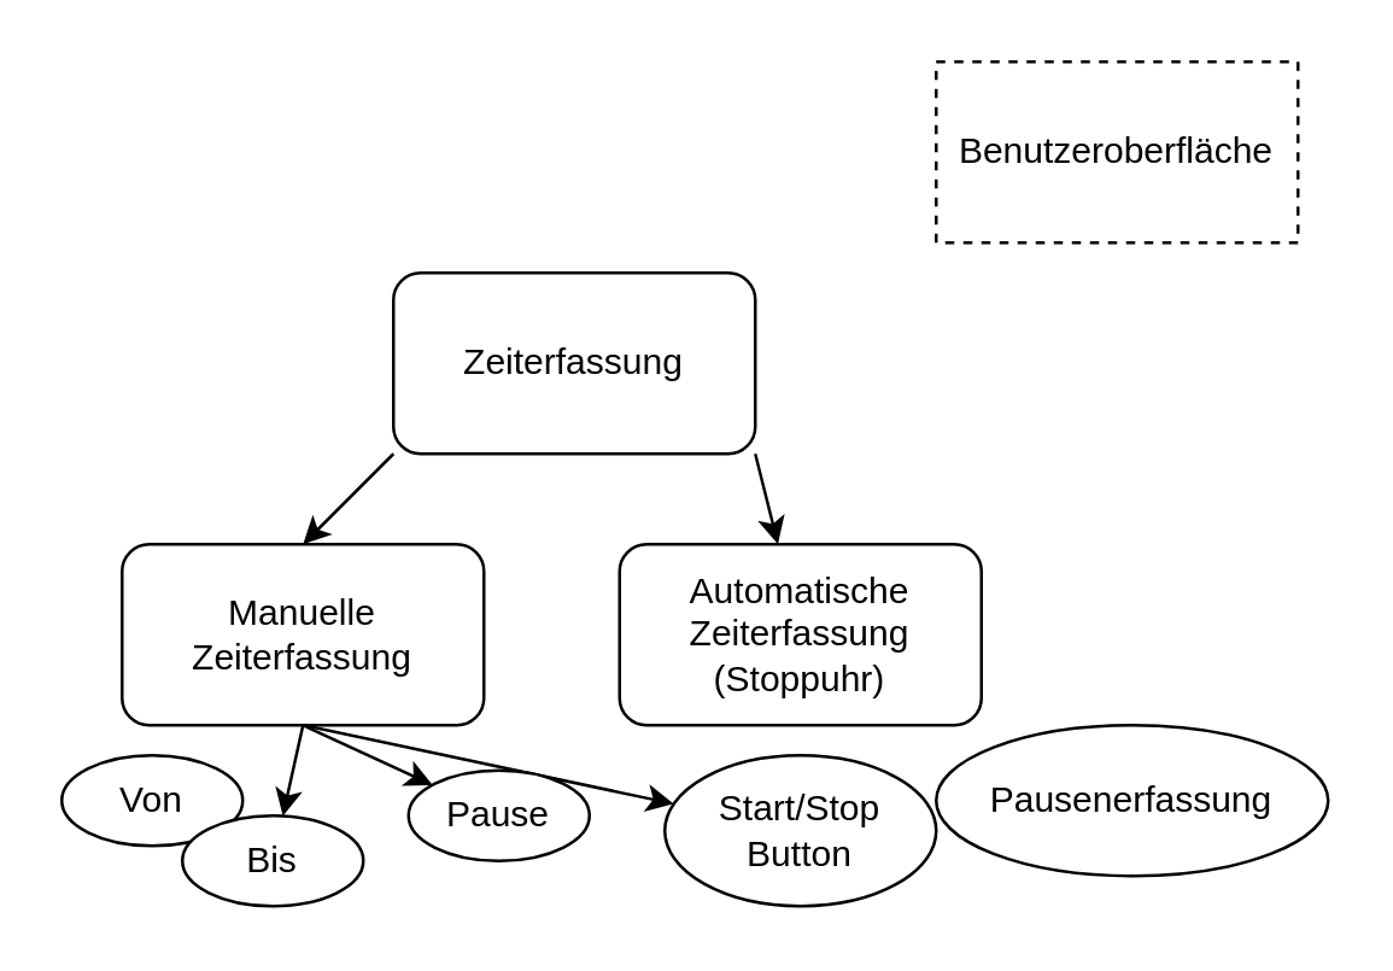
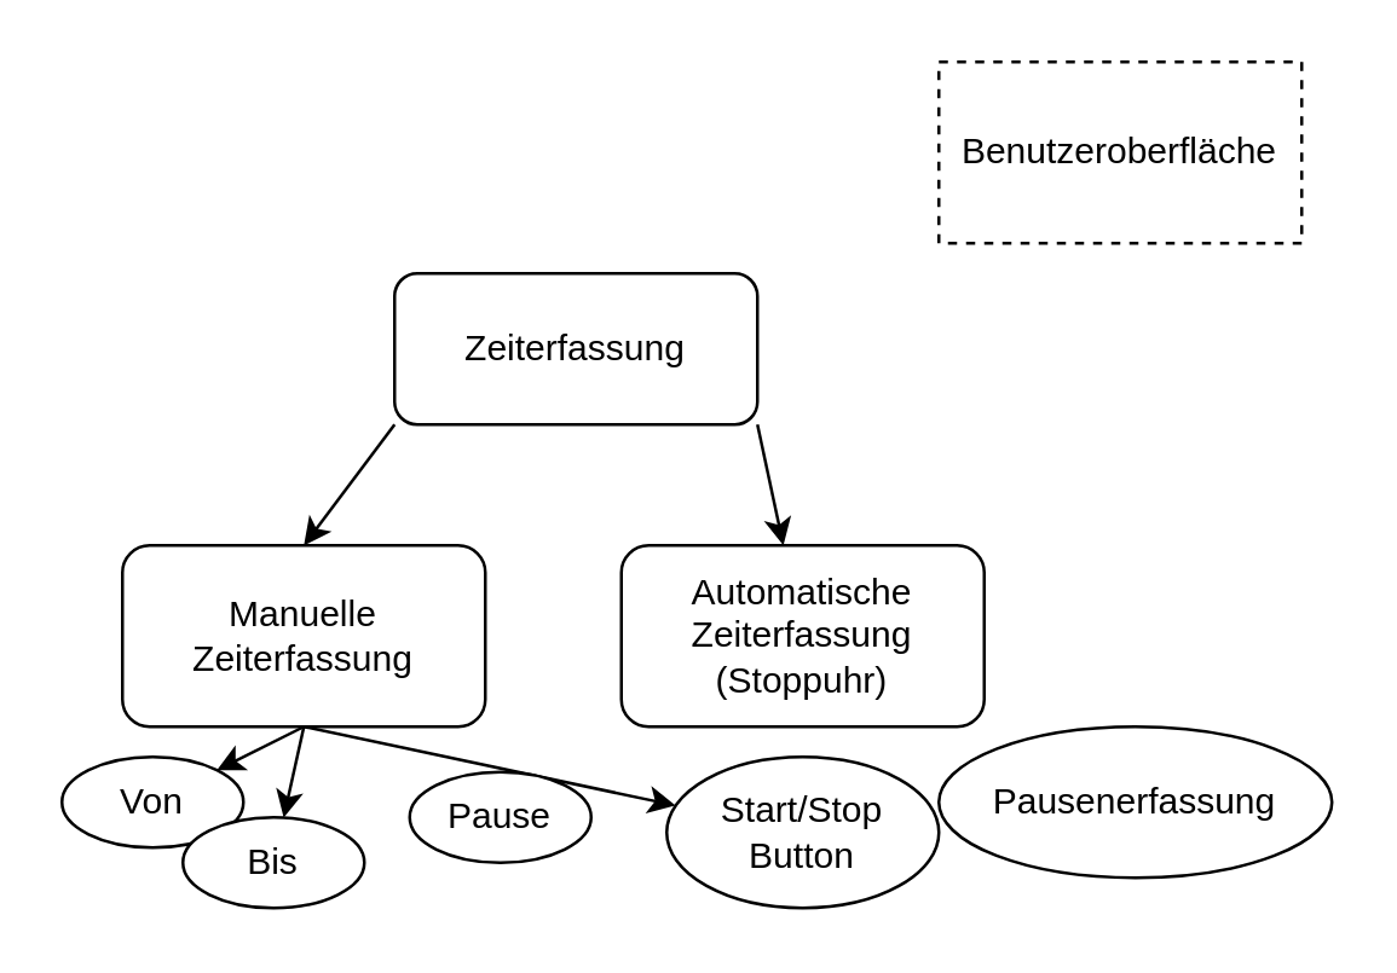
  <mxCell id="0" />
  <mxCell id="1" parent="0" />
  <mxCell id="2" value="Benutzeroberfläche" style="rounded=0;whiteSpace=wrap;html=1;dashed=1;" vertex="1" parent="1"><mxGeometry x="310" y="20" width="120" height="60" as="geometry" /></mxCell>
  <mxCell id="3" style="edgeStyle=none;rounded=0;orthogonalLoop=1;jettySize=auto;html=1;exitX=0;exitY=1;exitDx=0;exitDy=0;entryX=0.5;entryY=0;entryDx=0;entryDy=0;" edge="1" parent="1" source="5" target="9"><mxGeometry relative="1" as="geometry" /></mxCell>
  <mxCell id="4" style="edgeStyle=none;rounded=0;orthogonalLoop=1;jettySize=auto;html=1;exitX=1;exitY=1;exitDx=0;exitDy=0;" edge="1" parent="1" source="5" target="10"><mxGeometry relative="1" as="geometry" /></mxCell>
- <mxCell id="5" value="Zeiterfassung" style="rounded=1;whiteSpace=wrap;html=1;" vertex="1" parent="1"><mxGeometry x="130" y="90" width="120" height="60" as="geometry" /></mxCell>
+ <mxCell id="5" value="Zeiterfassung" style="rounded=1;whiteSpace=wrap;html=1;" vertex="1" parent="1"><mxGeometry x="130" y="90" width="120" height="50" as="geometry" /></mxCell>
  <mxCell id="6" style="edgeStyle=none;rounded=0;orthogonalLoop=1;jettySize=auto;html=1;exitX=0.5;exitY=1;exitDx=0;exitDy=0;" edge="1" parent="1" source="9" target="14"><mxGeometry relative="1" as="geometry" /></mxCell>
  <mxCell id="7" style="edgeStyle=none;rounded=0;orthogonalLoop=1;jettySize=auto;html=1;exitX=0.5;exitY=1;exitDx=0;exitDy=0;" edge="1" parent="1" source="9" target="12"><mxGeometry relative="1" as="geometry" /></mxCell>
- <mxCell id="8" style="edgeStyle=none;rounded=0;orthogonalLoop=1;jettySize=auto;html=1;exitX=0.5;exitY=1;exitDx=0;exitDy=0;" edge="1" parent="1" source="9" target="13"><mxGeometry relative="1" as="geometry" /></mxCell>
+ <mxCell id="8" style="edgeStyle=none;rounded=0;orthogonalLoop=1;jettySize=auto;html=1;exitX=0.5;exitY=1;exitDx=0;exitDy=0;" edge="1" parent="1" source="9" target="11"><mxGeometry relative="1" as="geometry" /></mxCell>
  <mxCell id="9" value="Manuelle Zeiterfassung" style="rounded=1;whiteSpace=wrap;html=1;" vertex="1" parent="1"><mxGeometry x="40" y="180" width="120" height="60" as="geometry" /></mxCell>
  <mxCell id="10" value="Automatische Zeiterfassung (Stoppuhr)" style="rounded=1;whiteSpace=wrap;html=1;" vertex="1" parent="1"><mxGeometry x="205" y="180" width="120" height="60" as="geometry" /></mxCell>
  <mxCell id="11" value="Von" style="ellipse;whiteSpace=wrap;html=1;" vertex="1" parent="1"><mxGeometry x="20" y="250" width="60" height="30" as="geometry" /></mxCell>
  <mxCell id="12" value="Bis&lt;span style=&quot;color: rgba(0, 0, 0, 0); font-family: monospace; font-size: 0px; text-align: start; text-wrap-mode: nowrap;&quot;&gt;%3CmxGraphModel%3E%3Croot%3E%3CmxCell%20id%3D%220%22%2F%3E%3CmxCell%20id%3D%221%22%20parent%3D%220%22%2F%3E%3CmxCell%20id%3D%222%22%20value%3D%22Von%22%20style%3D%22ellipse%3BwhiteSpace%3Dwrap%3Bhtml%3D1%3B%22%20vertex%3D%221%22%20parent%3D%221%22%3E%3CmxGeometry%20x%3D%22160%22%20y%3D%22250%22%20width%3D%2260%22%20height%3D%2230%22%20as%3D%22geometry%22%2F%3E%3C%2FmxCell%3E%3C%2Froot%3E%3C%2FmxGraphModel%3E&lt;/span&gt;" style="ellipse;whiteSpace=wrap;html=1;" vertex="1" parent="1"><mxGeometry x="60" y="270" width="60" height="30" as="geometry" /></mxCell>
  <mxCell id="13" value="Pause" style="ellipse;whiteSpace=wrap;html=1;" vertex="1" parent="1"><mxGeometry x="135" y="255" width="60" height="30" as="geometry" /></mxCell>
  <mxCell id="14" value="Start/Stop Button" style="ellipse;whiteSpace=wrap;html=1;" vertex="1" parent="1"><mxGeometry x="220" y="250" width="90" height="50" as="geometry" /></mxCell>
  <mxCell id="15" value="Pausenerfassung" style="ellipse;whiteSpace=wrap;html=1;" vertex="1" parent="1"><mxGeometry x="310" y="240" width="130" height="50" as="geometry" /></mxCell>
